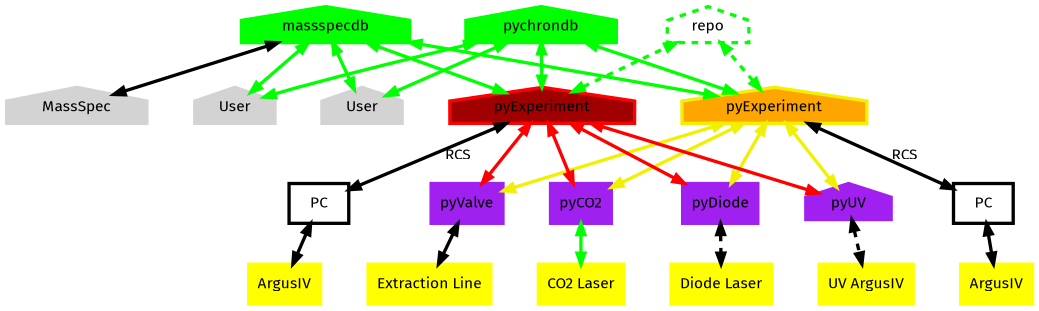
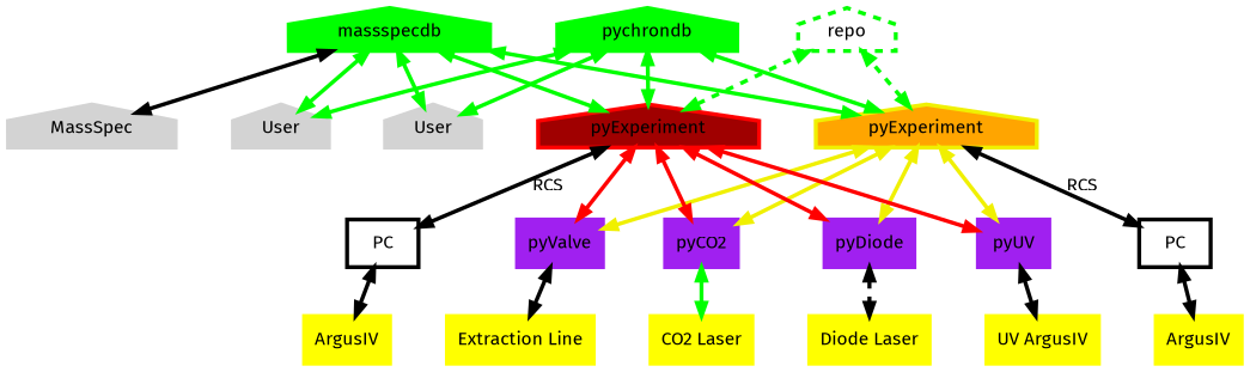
  digraph {
    fontname="Fira Sans"
    nodesep=0.6
    splines=true
    node [color=yellow fontname="Fira Sans" penwidth=3 shape=rectangle style=filled]
    edge [color=green dir=both fontname="Fira Sans" penwidth=3]
    n1 [color="#F0F000" fillcolor=orange label=pyExperiment shape=house]
    massspecdb [color=green shape=house]
    pychrondb [color=green shape=house]
    repo [color=green fillcolor=blue shape=house style=dashed]
    n5 [color=red fillcolor="#A00000" label=pyExperiment shape=house]
    n6 [color=lightgray label=User shape=house]
    n7 [color=lightgray label=User shape=house]
    n8 [color=lightgray label=MassSpec shape=house]
    n9 [label="Extraction Line"]
    n10 [label="Diode Laser"]
    n11 [label="CO2 Laser"]
    n12 [label="UV ArgusIV"]
    n13 [label=ArgusIV]
    n14 [label=ArgusIV]
    n15 [color=purple label=pyValve]
    n16 [color=purple label=pyCO2]
    n17 [color=purple label=pyDiode]
-   n18 [color=purple label=pyUV shape=house]
+   n18 [color=purple label=pyUV]
    n19 [label=PC color="" style=""]
    n20 [label=PC color="" style=""]
    subgraph sub_1 {
      n1
      massspecdb
      pychrondb
      repo
      n5
      n6
      n7
      n8
    }
    subgraph sub_2 {
      n9
      n10
      n11
      n12
      n13
      n14
    }
    subgraph sub_3 {
      n15
      n16
      n17
      n18
    }
    subgraph sub_4 {
      rank=min
      massspecdb
      pychrondb
      repo
    }
    subgraph sub_5 {
      n6
      n7
      n8
    }
    n1 -> massspecdb
    n1 -> pychrondb
    n1 -> repo [style=dashed]
    n1 -> n15 [color="#F0F000"]
    n1 -> n16 [color="#F0F000"]
    n1 -> n17 [color="#F0F000"]
    n1 -> n18 [color="#F0F000"]
    n1 -> n19 [label=RCS color=""]
    massspecdb -> n6
    massspecdb -> n7
    massspecdb -> n8 [color=black]
    pychrondb -> n6
    pychrondb -> n7
    n5 -> massspecdb
    n5 -> pychrondb
    n5 -> repo [style=dashed]
    n5 -> n15 [color=red]
    n5 -> n16 [color=red]
    n5 -> n17 [color=red]
    n5 -> n18 [color=red]
    n5 -> n20 [label=RCS color=""]
    n15 -> n9 [color=""]
    n16 -> n11
    n17 -> n10 [style=dashed color=""]
-   n18 -> n12 [style=dashed color=""]
+   n18 -> n12 [color=""]
    n19 -> n13 [color=""]
    n20 -> n14 [color=""]
  }
